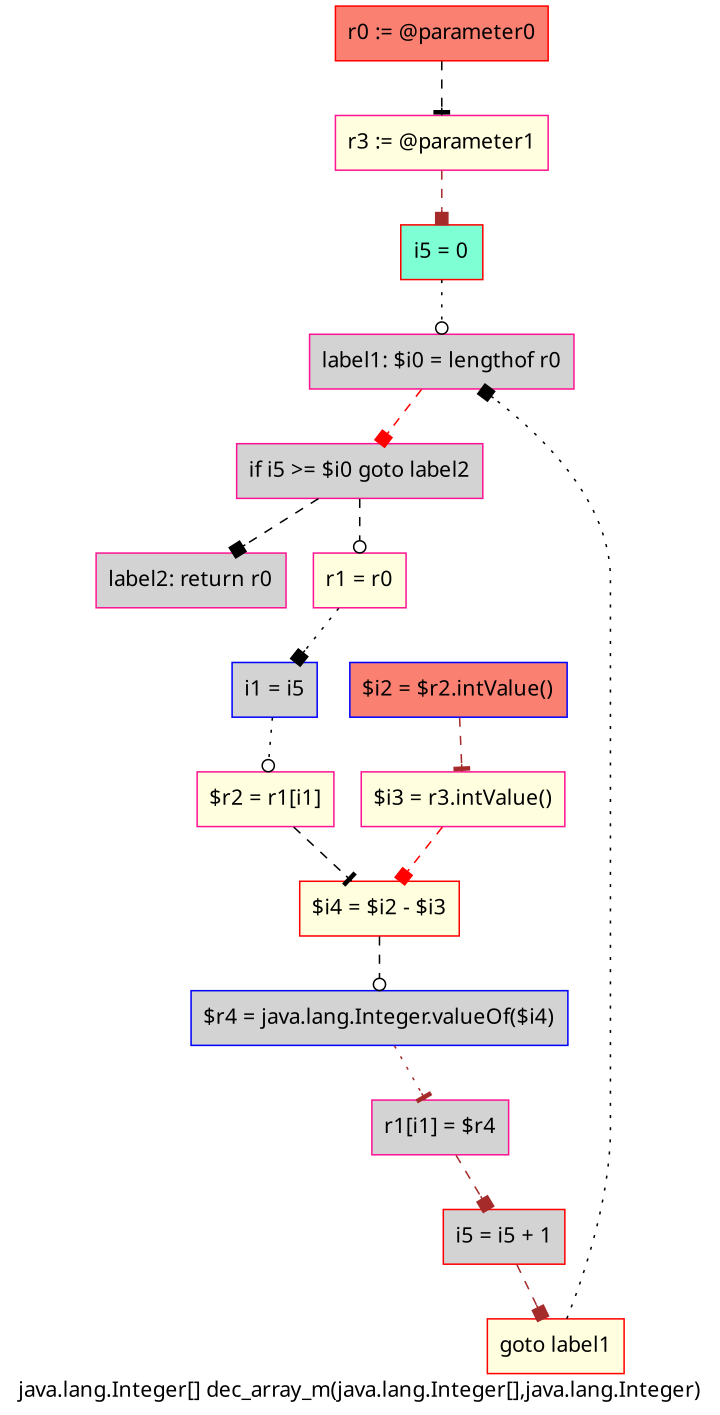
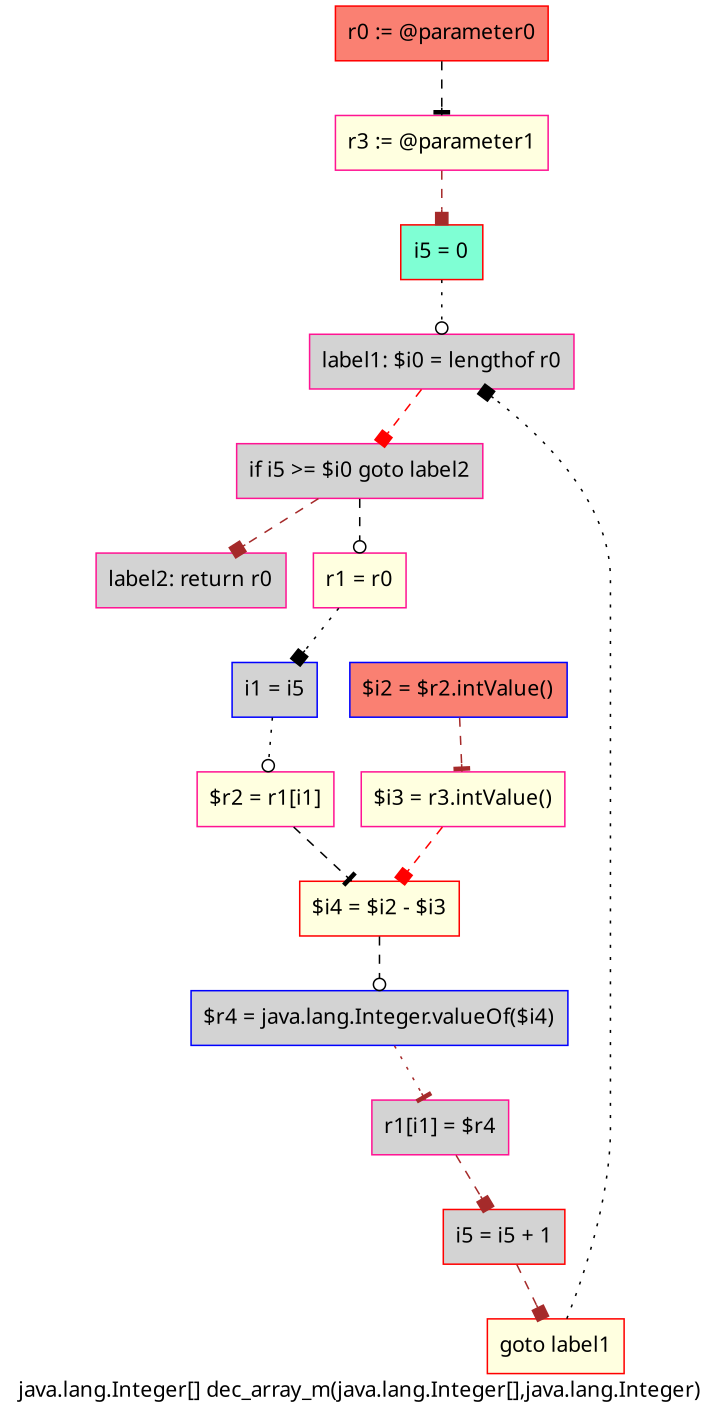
  digraph {
    fontname="Noto Sans"
    label="java.lang.Integer[] dec_array_m(java.lang.Integer[],java.lang.Integer)"
    node [color=deeppink fillcolor=lightgrey fontname="Noto Sans" shape=box style=filled]
    edge [arrowhead=box color=black fontname="Noto Sans" style=dashed]
    n1 [color=red fillcolor=salmon label="r0 := @parameter0"]
    n2 [fillcolor=lightyellow label="r3 := @parameter1"]
    n3 [color=red fillcolor=aquamarine label="i5 = 0"]
    n4 [label="label1: $i0 = lengthof r0"]
    n5 [label="if i5 >= $i0 goto label2"]
    n6 [fillcolor=lightyellow label="r1 = r0"]
    n7 [label="label2: return r0"]
    n8 [color=blue label="i1 = i5"]
    n9 [fillcolor=lightyellow label="$r2 = r1[i1]"]
    n10 [color=red fillcolor=lightyellow label="$i4 = $i2 - $i3"]
    n11 [color=blue fillcolor=salmon label="$i2 = $r2.intValue()"]
    n12 [fillcolor=lightyellow label="$i3 = r3.intValue()"]
    n13 [color=blue label="$r4 = java.lang.Integer.valueOf($i4)"]
    n14 [label="r1[i1] = $r4"]
    n15 [color=red label="i5 = i5 + 1"]
    n16 [color=red fillcolor=lightyellow label="goto label1"]
    n1 -> n2 [arrowhead=tee]
    n2 -> n3 [color=brown]
    n3 -> n4 [arrowhead=odot style=dotted]
    n4 -> n5 [color=red]
    n5 -> n6 [arrowhead=odot]
-   n5 -> n7
+   n5 -> n7 [color=brown]
    n6 -> n8 [style=dotted]
    n8 -> n9 [arrowhead=odot style=dotted]
    n9 -> n10 [arrowhead=tee]
    n10 -> n13 [arrowhead=odot]
    n11 -> n12 [arrowhead=tee color=brown]
    n12 -> n10 [color=red]
    n13 -> n14 [arrowhead=tee color=brown style=dotted]
    n14 -> n15 [color=brown]
    n15 -> n16 [color=brown]
    n16 -> n4 [style=dotted]
  }
